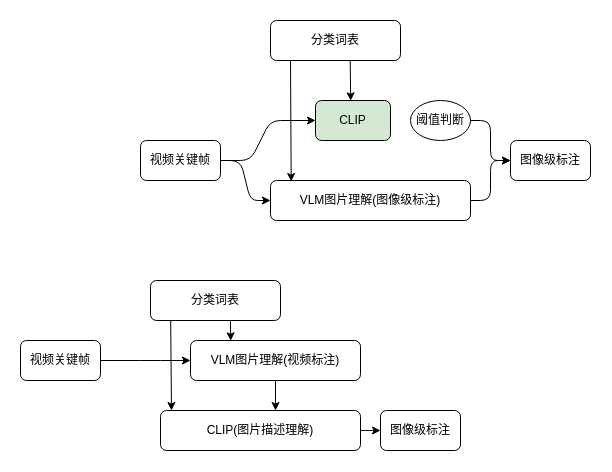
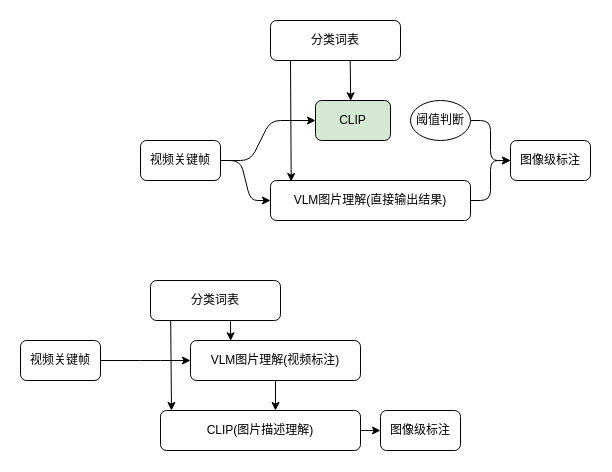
  <mxCell id="0" />
  <mxCell id="1" parent="0" />
  <mxCell id="2" value="CLIP" style="rounded=1;whiteSpace=wrap;html=1;fillColor=#d5e8d4;" parent="1" vertex="1"><mxGeometry x="315" y="100" width="75" height="40" as="geometry" /></mxCell>
  <mxCell id="3" style="edgeStyle=none;html=1;entryX=0;entryY=0.5;entryDx=0;entryDy=0;exitX=1;exitY=0.5;exitDx=0;exitDy=0;" edge="1" parent="1" source="4" target="8"><mxGeometry relative="1" as="geometry"><Array as="points"><mxPoint x="490" y="200" /><mxPoint x="490" y="160" /></Array></mxGeometry></mxCell>
- <mxCell id="4" value="VLM图片理解(图像级标注)" style="rounded=1;whiteSpace=wrap;html=1;" parent="1" vertex="1"><mxGeometry x="270" y="180" width="200" height="40" as="geometry" /></mxCell>
+ <mxCell id="4" value="VLM图片理解(直接输出结果)" style="rounded=1;whiteSpace=wrap;html=1;" parent="1" vertex="1"><mxGeometry x="270" y="180" width="200" height="40" as="geometry" /></mxCell>
  <mxCell id="5" style="edgeStyle=none;html=1;entryX=0;entryY=0.5;entryDx=0;entryDy=0;" edge="1" parent="1" source="7" target="2"><mxGeometry relative="1" as="geometry"><Array as="points"><mxPoint x="250" y="160" /><mxPoint x="270" y="120" /></Array></mxGeometry></mxCell>
  <mxCell id="6" style="edgeStyle=none;html=1;exitX=1;exitY=0.5;exitDx=0;exitDy=0;entryX=0;entryY=0.5;entryDx=0;entryDy=0;" edge="1" parent="1" source="7" target="4"><mxGeometry relative="1" as="geometry"><Array as="points"><mxPoint x="240" y="160" /><mxPoint x="250" y="200" /></Array></mxGeometry></mxCell>
  <mxCell id="7" value="视频关键帧" style="rounded=1;whiteSpace=wrap;html=1;" parent="1" vertex="1"><mxGeometry x="140" y="140" width="80" height="40" as="geometry" /></mxCell>
  <mxCell id="8" value="图像级&lt;span style=&quot;background-color: transparent;&quot;&gt;标注&lt;/span&gt;" style="rounded=1;whiteSpace=wrap;html=1;" parent="1" vertex="1"><mxGeometry x="510" y="140" width="80" height="40" as="geometry" /></mxCell>
  <mxCell id="9" style="edgeStyle=none;html=1;exitX=0.25;exitY=1;exitDx=0;exitDy=0;entryX=0.166;entryY=0.025;entryDx=0;entryDy=0;entryPerimeter=0;" edge="1" parent="1"><mxGeometry relative="1" as="geometry"><mxPoint x="290" y="60" as="sourcePoint" /><mxPoint x="290.7" y="181" as="targetPoint" /></mxGeometry></mxCell>
  <mxCell id="10" value="分类词表" style="rounded=1;whiteSpace=wrap;html=1;" parent="1" vertex="1"><mxGeometry x="270" y="20" width="130" height="40" as="geometry" /></mxCell>
  <mxCell id="11" value="" style="edgeStyle=none;html=1;exitX=1;exitY=0.5;exitDx=0;exitDy=0;entryX=0;entryY=0.5;entryDx=0;entryDy=0;" edge="1" parent="1" source="12" target="8"><mxGeometry relative="1" as="geometry"><Array as="points"><mxPoint x="490" y="120" /><mxPoint x="490" y="160" /></Array></mxGeometry></mxCell>
  <mxCell id="12" value="阈值判断" style="ellipse;whiteSpace=wrap;html=1;" parent="1" vertex="1"><mxGeometry x="410" y="100" width="60" height="40" as="geometry" /></mxCell>
  <mxCell id="13" style="edgeStyle=none;html=1;entryX=0.322;entryY=0.007;entryDx=0;entryDy=0;entryPerimeter=0;" edge="1" parent="1"><mxGeometry relative="1" as="geometry"><mxPoint x="349.712" y="60" as="sourcePoint" /><mxPoint x="350.22" y="100.28" as="targetPoint" /></mxGeometry></mxCell>
  <mxCell id="14" style="edgeStyle=none;html=1;exitX=0.5;exitY=1;exitDx=0;exitDy=0;" edge="1" parent="1" source="15"><mxGeometry relative="1" as="geometry"><mxPoint x="275" y="410" as="targetPoint" /><Array as="points" /></mxGeometry></mxCell>
  <mxCell id="15" value="&lt;span style=&quot;color: rgb(0, 0, 0);&quot;&gt;VLM图片理解(视频标注)&lt;/span&gt;" style="rounded=1;whiteSpace=wrap;html=1;" vertex="1" parent="1"><mxGeometry x="190" y="340" width="170" height="40" as="geometry" /></mxCell>
  <mxCell id="16" style="edgeStyle=none;html=1;entryX=0;entryY=0.5;entryDx=0;entryDy=0;exitX=1;exitY=0.5;exitDx=0;exitDy=0;" edge="1" parent="1" source="17" target="20"><mxGeometry relative="1" as="geometry"><Array as="points"><mxPoint x="370" y="430" /></Array><mxPoint x="360" y="440" as="sourcePoint" /></mxGeometry></mxCell>
  <mxCell id="17" value="CLIP(图片描述理解)" style="rounded=1;whiteSpace=wrap;html=1;" vertex="1" parent="1"><mxGeometry x="160" y="410" width="200" height="40" as="geometry" /></mxCell>
  <mxCell id="18" style="edgeStyle=none;html=1;entryX=0;entryY=0.5;entryDx=0;entryDy=0;exitX=1;exitY=0.5;exitDx=0;exitDy=0;" edge="1" parent="1" source="19" target="15"><mxGeometry relative="1" as="geometry"><Array as="points"><mxPoint x="150" y="360" /></Array></mxGeometry></mxCell>
  <mxCell id="19" value="视频关键帧" style="rounded=1;whiteSpace=wrap;html=1;" vertex="1" parent="1"><mxGeometry x="20" y="340" width="80" height="40" as="geometry" /></mxCell>
  <mxCell id="20" value="图像级&lt;span style=&quot;background-color: transparent;&quot;&gt;标注&lt;/span&gt;" style="rounded=1;whiteSpace=wrap;html=1;" vertex="1" parent="1"><mxGeometry x="380" y="410" width="80" height="40" as="geometry" /></mxCell>
  <mxCell id="21" style="edgeStyle=none;html=1;exitX=0.25;exitY=1;exitDx=0;exitDy=0;" edge="1" parent="1"><mxGeometry relative="1" as="geometry"><mxPoint x="170" y="300" as="sourcePoint" /><mxPoint x="171" y="410" as="targetPoint" /></mxGeometry></mxCell>
  <mxCell id="22" value="分类词表" style="rounded=1;whiteSpace=wrap;html=1;" vertex="1" parent="1"><mxGeometry x="150" y="280" width="130" height="40" as="geometry" /></mxCell>
  <mxCell id="23" style="edgeStyle=none;html=1;entryX=0.322;entryY=0.007;entryDx=0;entryDy=0;entryPerimeter=0;exitX=0.615;exitY=1.018;exitDx=0;exitDy=0;exitPerimeter=0;" edge="1" parent="1" source="22"><mxGeometry relative="1" as="geometry"><mxPoint x="229.712" y="300" as="sourcePoint" /><mxPoint x="230.22" y="340.28" as="targetPoint" /></mxGeometry></mxCell>
